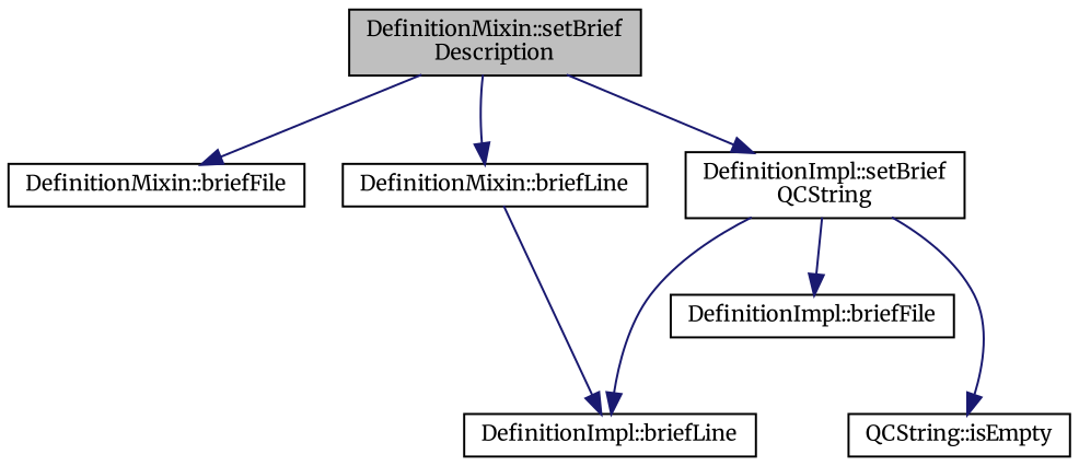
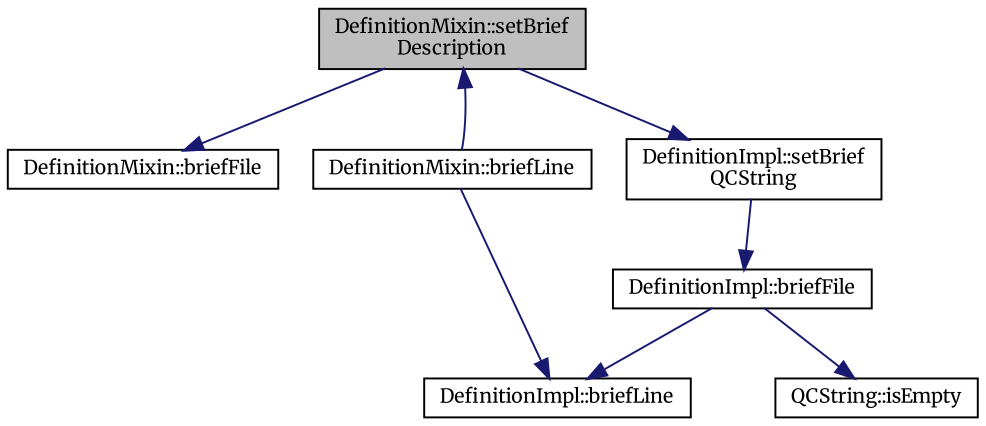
  digraph {
    fontname=Merriweather
    rankdir=TB
    node [color=black fillcolor=white fontname=Merriweather fontsize=10 shape=record style=filled]
    edge [color=midnightblue fontname=Merriweather fontsize=10 labelfontname=Helvetica labelfontsize=10 style=solid]
    n1 [fillcolor=grey75 fontcolor=black height=0.2 label="DefinitionMixin::setBrief\lDescription" width=0.4]
    n2 [height=0.2 label="DefinitionMixin::briefFile" width=0.4]
    n3 [height=0.2 label="DefinitionMixin::briefLine" width=0.4]
    n4 [height=0.2 label="DefinitionImpl::setBrief\lQCString" width=0.4]
    n5 [height=0.2 label="DefinitionImpl::briefLine" width=0.4]
    n6 [height=0.2 label="DefinitionImpl::briefFile" width=0.4]
    n7 [height=0.2 label="QCString::isEmpty" width=0.4]
    n1 -> n2
-   n1 -> n3
+   n3 -> n1
    n1 -> n4
    n3 -> n5
-   n4 -> n5
+   n6 -> n5
    n4 -> n6
-   n4 -> n7
+   n6 -> n7
  }
